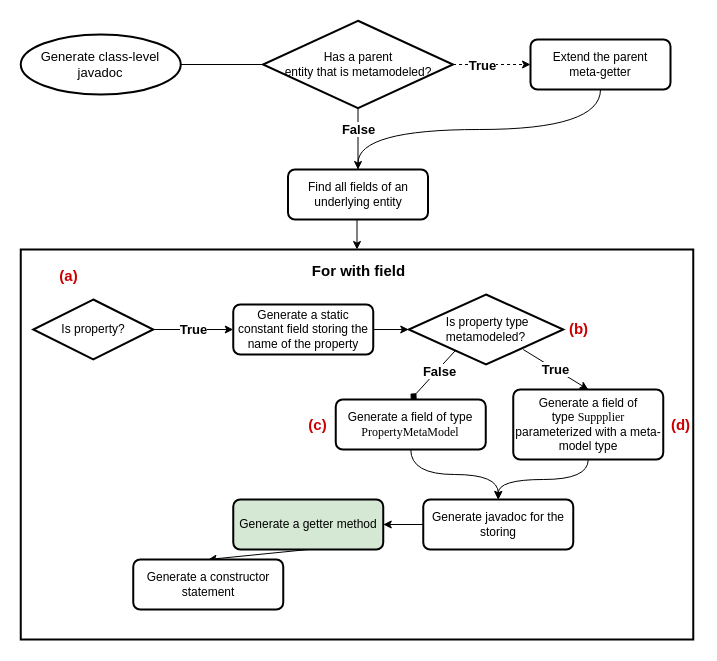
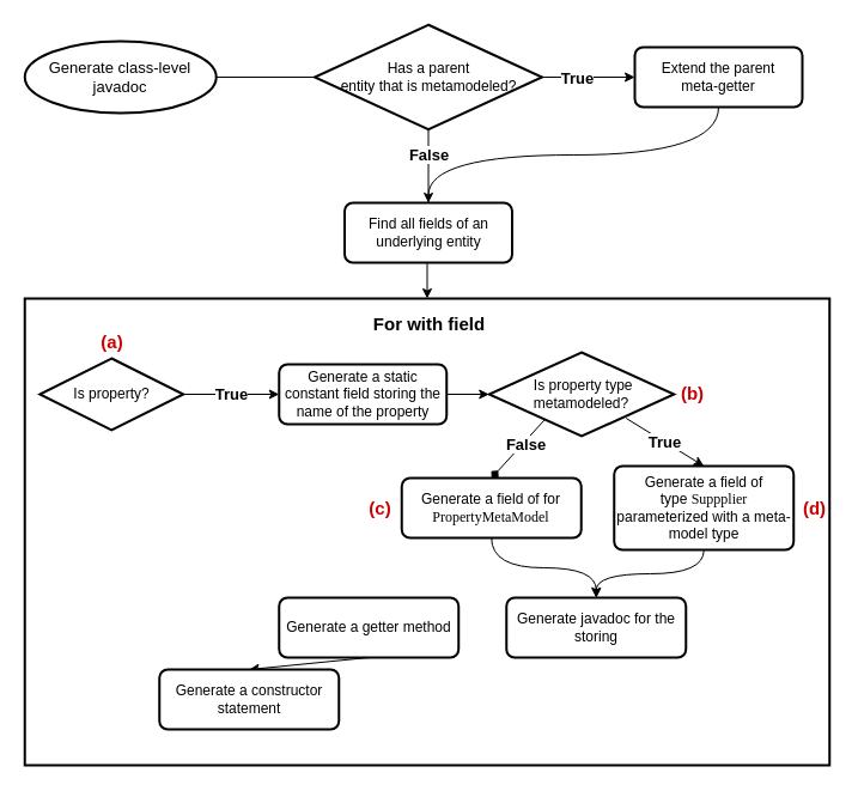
  <mxCell id="0" />
  <mxCell id="1" parent="0" />
  <mxCell id="2" style="edgeStyle=orthogonalEdgeStyle;rounded=0;orthogonalLoop=1;jettySize=auto;html=1;exitX=1;exitY=0.5;exitDx=0;exitDy=0;exitPerimeter=0;entryX=0;entryY=0.5;entryDx=0;entryDy=0;entryPerimeter=0;fontSize=13;endArrow=none;" parent="1" source="3" target="37" edge="1"><mxGeometry relative="1" as="geometry" /></mxCell>
  <mxCell id="3" value="Generate class-level javadoc" style="strokeWidth=2;html=1;shape=mxgraph.flowchart.start_1;whiteSpace=wrap;labelBorderColor=none;fontSize=13;fontColor=#000000;fillColor=none;" parent="1" vertex="1"><mxGeometry x="20.25" y="34" width="160" height="60" as="geometry" /></mxCell>
  <mxCell id="4" value="" style="rounded=0;whiteSpace=wrap;html=1;fontSize=13;strokeWidth=2;fillColor=default;" parent="1" vertex="1"><mxGeometry x="20.25" y="249" width="672.5" height="390" as="geometry" /></mxCell>
  <mxCell id="5" style="edgeStyle=orthogonalEdgeStyle;rounded=0;orthogonalLoop=1;jettySize=auto;html=1;exitX=1;exitY=0.5;exitDx=0;exitDy=0;entryX=0;entryY=0.5;entryDx=0;entryDy=0;entryPerimeter=0;" parent="1" source="6" target="16" edge="1"><mxGeometry relative="1" as="geometry" /></mxCell>
  <mxCell id="6" value="Generate a static constant field storing the name of the property" style="rounded=1;whiteSpace=wrap;html=1;absoluteArcSize=1;arcSize=14;strokeWidth=2;" parent="1" vertex="1"><mxGeometry x="232.75" y="304" width="140" height="50" as="geometry" /></mxCell>
  <mxCell id="7" value="&lt;font style=&quot;font-size: 13px;&quot;&gt;&lt;b&gt;True&lt;/b&gt;&lt;/font&gt;" style="edgeStyle=orthogonalEdgeStyle;rounded=0;orthogonalLoop=1;jettySize=auto;html=1;exitX=1;exitY=0.5;exitDx=0;exitDy=0;exitPerimeter=0;entryX=0;entryY=0.5;entryDx=0;entryDy=0;" parent="1" source="8" target="6" edge="1"><mxGeometry relative="1" as="geometry" /></mxCell>
  <mxCell id="8" value="Is property?" style="strokeWidth=2;html=1;shape=mxgraph.flowchart.decision;whiteSpace=wrap;fontSize=12;" parent="1" vertex="1"><mxGeometry x="32.75" y="299" width="120" height="60" as="geometry" /></mxCell>
  <mxCell id="9" style="edgeStyle=orthogonalEdgeStyle;rounded=0;orthogonalLoop=1;jettySize=auto;html=1;exitX=0.5;exitY=1;exitDx=0;exitDy=0;entryX=0.5;entryY=0;entryDx=0;entryDy=0;entryPerimeter=0;fontSize=11;fontColor=#4D4D4D;" parent="1" edge="1"><mxGeometry relative="1" as="geometry"><mxPoint x="128.5" y="388" as="targetPoint" /></mxGeometry></mxCell>
  <mxCell id="10" value="&lt;font style=&quot;font-size: 13px;&quot;&gt;&lt;b&gt;True&lt;/b&gt;&lt;/font&gt;" style="edgeStyle=orthogonalEdgeStyle;rounded=0;orthogonalLoop=1;jettySize=auto;html=1;exitX=0.5;exitY=1;exitDx=0;exitDy=0;exitPerimeter=0;entryX=0.5;entryY=0;entryDx=0;entryDy=0;fontSize=11;fontColor=#4D4D4D;" parent="1" edge="1"><mxGeometry relative="1" as="geometry"><mxPoint x="129" y="538" as="targetPoint" /></mxGeometry></mxCell>
  <mxCell id="11" style="edgeStyle=orthogonalEdgeStyle;rounded=0;orthogonalLoop=1;jettySize=auto;html=1;exitX=0.5;exitY=1;exitDx=0;exitDy=0;fontSize=11;fontColor=#4D4D4D;" parent="1" edge="1"><mxGeometry relative="1" as="geometry"><mxPoint x="401.25" y="468" as="sourcePoint" /><mxPoint x="401.25" y="468" as="targetPoint" /></mxGeometry></mxCell>
  <mxCell id="12" value="&lt;font style=&quot;font-size: 15px;&quot;&gt;&lt;b&gt;For with field&lt;/b&gt;&lt;/font&gt;" style="text;html=1;align=center;verticalAlign=middle;resizable=0;points=[];autosize=1;strokeColor=none;fillColor=none;fontSize=13;fontColor=#000000;" parent="1" vertex="1"><mxGeometry x="302.5" y="260" width="110" height="20" as="geometry" /></mxCell>
  <mxCell id="13" style="rounded=0;orthogonalLoop=1;jettySize=auto;html=1;exitX=0.302;exitY=0.8;exitDx=0;exitDy=0;exitPerimeter=0;entryX=0.5;entryY=0;entryDx=0;entryDy=0;endArrow=diamond;" parent="1" source="16" target="20" edge="1"><mxGeometry relative="1" as="geometry" /></mxCell>
  <mxCell id="14" value="&lt;font size=&quot;1&quot;&gt;&lt;b style=&quot;font-size: 13px;&quot;&gt;False&lt;/b&gt;&lt;/font&gt;" style="edgeLabel;html=1;align=center;verticalAlign=middle;resizable=0;points=[];" parent="13" vertex="1" connectable="0"><mxGeometry x="-0.216" y="2" relative="1" as="geometry"><mxPoint as="offset" /></mxGeometry></mxCell>
  <mxCell id="15" value="&lt;b&gt;True&lt;/b&gt;" style="rounded=0;orthogonalLoop=1;jettySize=auto;html=1;entryX=0.5;entryY=0;entryDx=0;entryDy=0;fontSize=13;exitX=0.741;exitY=0.786;exitDx=0;exitDy=0;exitPerimeter=0;" parent="1" source="16" target="22" edge="1"><mxGeometry relative="1" as="geometry" /></mxCell>
  <mxCell id="16" value="&lt;div&gt;&amp;nbsp;Is property type &lt;br&gt;&lt;/div&gt;&lt;div&gt;metamodeled?&lt;/div&gt;" style="strokeWidth=2;html=1;shape=mxgraph.flowchart.decision;whiteSpace=wrap;fontSize=12;" parent="1" vertex="1"><mxGeometry x="408.25" y="294" width="154.5" height="70" as="geometry" /></mxCell>
- <mxCell id="17" value="&lt;font style=&quot;font-size: 15px;&quot; color=&quot;#CC0000&quot;&gt;&lt;b style=&quot;font-size: 15px;&quot;&gt;(a)&lt;/b&gt;&lt;/font&gt;" style="text;html=1;align=center;verticalAlign=middle;resizable=0;points=[];autosize=1;strokeColor=none;fillColor=none;fontSize=15;fontColor=#000000;" parent="1" vertex="1"><mxGeometry x="52.75" y="265" width="30" height="20" as="geometry" /></mxCell>
+ <mxCell id="17" value="&lt;font style=&quot;font-size: 15px;&quot; color=&quot;#CC0000&quot;&gt;&lt;b style=&quot;font-size: 15px;&quot;&gt;(a)&lt;/b&gt;&lt;/font&gt;" style="text;html=1;align=center;verticalAlign=middle;resizable=0;points=[];autosize=1;strokeColor=none;fillColor=none;fontSize=15;fontColor=#000000;" parent="1" vertex="1"><mxGeometry x="77.75" y="275" width="30" height="20" as="geometry" /></mxCell>
  <mxCell id="18" value="&lt;font style=&quot;font-size: 15px;&quot; color=&quot;#CC0000&quot;&gt;&lt;b style=&quot;font-size: 15px;&quot;&gt;(b)&lt;/b&gt;&lt;/font&gt;" style="text;html=1;align=center;verticalAlign=middle;resizable=0;points=[];autosize=1;strokeColor=none;fillColor=none;fontSize=15;fontColor=#000000;" parent="1" vertex="1"><mxGeometry x="562.75" y="318" width="30" height="20" as="geometry" /></mxCell>
  <mxCell id="19" style="edgeStyle=orthogonalEdgeStyle;rounded=0;orthogonalLoop=1;jettySize=auto;html=1;exitX=0.5;exitY=1;exitDx=0;exitDy=0;entryX=0.5;entryY=0;entryDx=0;entryDy=0;fontSize=13;curved=1;" parent="1" source="20" target="29" edge="1"><mxGeometry relative="1" as="geometry" /></mxCell>
- <mxCell id="20" value="Generate a field of type &lt;font face=&quot;Ubuntu Mono&quot;&gt;PropertyMetaModel&lt;/font&gt;" style="rounded=1;whiteSpace=wrap;html=1;absoluteArcSize=1;arcSize=14;strokeWidth=2;" parent="1" vertex="1"><mxGeometry x="335.25" y="399" width="150" height="50" as="geometry" /></mxCell>
+ <mxCell id="20" value="Generate a field of for &lt;font face=&quot;Ubuntu Mono&quot;&gt;PropertyMetaModel&lt;/font&gt;" style="rounded=1;whiteSpace=wrap;html=1;absoluteArcSize=1;arcSize=14;strokeWidth=2;" parent="1" vertex="1"><mxGeometry x="335.25" y="399" width="150" height="50" as="geometry" /></mxCell>
  <mxCell id="21" style="edgeStyle=orthogonalEdgeStyle;rounded=0;orthogonalLoop=1;jettySize=auto;html=1;exitX=0.5;exitY=1;exitDx=0;exitDy=0;entryX=0.5;entryY=0;entryDx=0;entryDy=0;fontSize=13;curved=1;" parent="1" source="22" target="29" edge="1"><mxGeometry relative="1" as="geometry" /></mxCell>
  <mxCell id="22" value="&lt;div&gt;Generate a field of &lt;br&gt;&lt;/div&gt;&lt;div&gt;type &lt;font face=&quot;Ubuntu Mono&quot;&gt;Suppplier&lt;/font&gt; parameterized with a meta-model type&lt;br&gt;&lt;/div&gt;" style="rounded=1;whiteSpace=wrap;html=1;absoluteArcSize=1;arcSize=14;strokeWidth=2;" parent="1" vertex="1"><mxGeometry x="512.75" y="389" width="150" height="70" as="geometry" /></mxCell>
  <mxCell id="23" style="edgeStyle=none;rounded=0;orthogonalLoop=1;jettySize=auto;html=1;exitX=0.5;exitY=1;exitDx=0;exitDy=0;entryX=0.5;entryY=0;entryDx=0;entryDy=0;fontSize=13;" parent="1" source="24" target="27" edge="1"><mxGeometry relative="1" as="geometry" /></mxCell>
- <mxCell id="24" value="Generate a getter method" style="rounded=1;whiteSpace=wrap;html=1;absoluteArcSize=1;arcSize=14;strokeWidth=2;fillColor=#d5e8d4;" parent="1" vertex="1"><mxGeometry x="232.75" y="499" width="150" height="50" as="geometry" /></mxCell>
+ <mxCell id="24" value="Generate a getter method" style="rounded=1;whiteSpace=wrap;html=1;absoluteArcSize=1;arcSize=14;strokeWidth=2;" parent="1" vertex="1"><mxGeometry x="232.75" y="499" width="150" height="50" as="geometry" /></mxCell>
  <mxCell id="25" value="&lt;font style=&quot;font-size: 15px;&quot; color=&quot;#CC0000&quot;&gt;&lt;b style=&quot;font-size: 15px;&quot;&gt;(d)&lt;/b&gt;&lt;/font&gt;" style="text;html=1;align=center;verticalAlign=middle;resizable=0;points=[];autosize=1;strokeColor=none;fillColor=none;fontSize=15;fontColor=#000000;" parent="1" vertex="1"><mxGeometry x="664.75" y="414" width="30" height="20" as="geometry" /></mxCell>
  <mxCell id="26" value="&lt;font style=&quot;font-size: 15px;&quot; color=&quot;#CC0000&quot;&gt;&lt;b style=&quot;font-size: 15px;&quot;&gt;(c)&lt;/b&gt;&lt;/font&gt;" style="text;html=1;align=center;verticalAlign=middle;resizable=0;points=[];autosize=1;strokeColor=none;fillColor=none;fontSize=15;fontColor=#000000;" parent="1" vertex="1"><mxGeometry x="301.75" y="414" width="30" height="20" as="geometry" /></mxCell>
  <mxCell id="27" value="Generate a constructor statement" style="rounded=1;whiteSpace=wrap;html=1;absoluteArcSize=1;arcSize=14;strokeWidth=2;" parent="1" vertex="1"><mxGeometry x="132.75" y="559" width="150" height="50" as="geometry" /></mxCell>
- <mxCell id="28" style="edgeStyle=orthogonalEdgeStyle;rounded=0;orthogonalLoop=1;jettySize=auto;html=1;exitX=0;exitY=0.5;exitDx=0;exitDy=0;entryX=1;entryY=0.5;entryDx=0;entryDy=0;" edge="1" parent="1" source="29" target="24"><mxGeometry relative="1" as="geometry" /></mxCell>
  <mxCell id="29" value="Generate javadoc for the storing" style="rounded=1;whiteSpace=wrap;html=1;absoluteArcSize=1;arcSize=14;strokeWidth=2;" parent="1" vertex="1"><mxGeometry x="422.75" y="499" width="150" height="50" as="geometry" /></mxCell>
  <mxCell id="30" style="edgeStyle=orthogonalEdgeStyle;rounded=0;orthogonalLoop=1;jettySize=auto;html=1;exitX=0.5;exitY=1;exitDx=0;exitDy=0;entryX=0.5;entryY=0;entryDx=0;entryDy=0;" edge="1" parent="1" source="31" target="4"><mxGeometry relative="1" as="geometry" /></mxCell>
  <mxCell id="31" value="Find all fields of an underlying entity" style="rounded=1;whiteSpace=wrap;html=1;absoluteArcSize=1;arcSize=14;strokeWidth=2;" parent="1" vertex="1"><mxGeometry x="287.5" y="169" width="140" height="50" as="geometry" /></mxCell>
  <mxCell id="32" style="rounded=0;orthogonalLoop=1;jettySize=auto;html=1;exitX=0.5;exitY=1;exitDx=0;exitDy=0;entryX=0.5;entryY=0;entryDx=0;entryDy=0;fontSize=13;endSize=6;edgeStyle=orthogonalEdgeStyle;curved=1;" parent="1" source="33" target="31" edge="1"><mxGeometry relative="1" as="geometry" /></mxCell>
  <mxCell id="33" value="&lt;div&gt;Extend the parent&lt;/div&gt;&lt;div&gt;meta-getter&lt;br&gt;&lt;/div&gt;" style="rounded=1;whiteSpace=wrap;html=1;absoluteArcSize=1;arcSize=14;strokeWidth=2;" parent="1" vertex="1"><mxGeometry x="530" y="39" width="140" height="50" as="geometry" /></mxCell>
- <mxCell id="34" style="edgeStyle=orthogonalEdgeStyle;rounded=0;orthogonalLoop=1;jettySize=auto;html=1;exitX=1;exitY=0.5;exitDx=0;exitDy=0;exitPerimeter=0;entryX=0;entryY=0.5;entryDx=0;entryDy=0;fontSize=13;dashed=1;" parent="1" source="37" target="33" edge="1"><mxGeometry relative="1" as="geometry" /></mxCell>
+ <mxCell id="34" style="edgeStyle=orthogonalEdgeStyle;rounded=0;orthogonalLoop=1;jettySize=auto;html=1;exitX=1;exitY=0.5;exitDx=0;exitDy=0;exitPerimeter=0;entryX=0;entryY=0.5;entryDx=0;entryDy=0;fontSize=13;" parent="1" source="37" target="33" edge="1"><mxGeometry relative="1" as="geometry" /></mxCell>
  <mxCell id="35" value="&lt;b&gt;True&lt;/b&gt;" style="edgeLabel;html=1;align=center;verticalAlign=middle;resizable=0;points=[];fontSize=13;" parent="34" vertex="1" connectable="0"><mxGeometry x="-0.214" y="-3" relative="1" as="geometry"><mxPoint x="-1" y="-3" as="offset" /></mxGeometry></mxCell>
  <mxCell id="36" value="&lt;b&gt;False&lt;/b&gt;" style="edgeStyle=orthogonalEdgeStyle;rounded=0;orthogonalLoop=1;jettySize=auto;html=1;exitX=0.5;exitY=1;exitDx=0;exitDy=0;exitPerimeter=0;entryX=0.5;entryY=0;entryDx=0;entryDy=0;fontSize=13;endArrow=none;" parent="1" source="37" target="31" edge="1"><mxGeometry x="-0.306" relative="1" as="geometry"><mxPoint as="offset" /></mxGeometry></mxCell>
  <mxCell id="37" value="&lt;div&gt;Has a parent &lt;br&gt;&lt;/div&gt;&lt;div&gt;entity that is metamodeled?&lt;/div&gt;" style="strokeWidth=2;html=1;shape=mxgraph.flowchart.decision;whiteSpace=wrap;fontSize=12;" parent="1" vertex="1"><mxGeometry x="262.5" y="20.25" width="190" height="87.5" as="geometry" /></mxCell>
